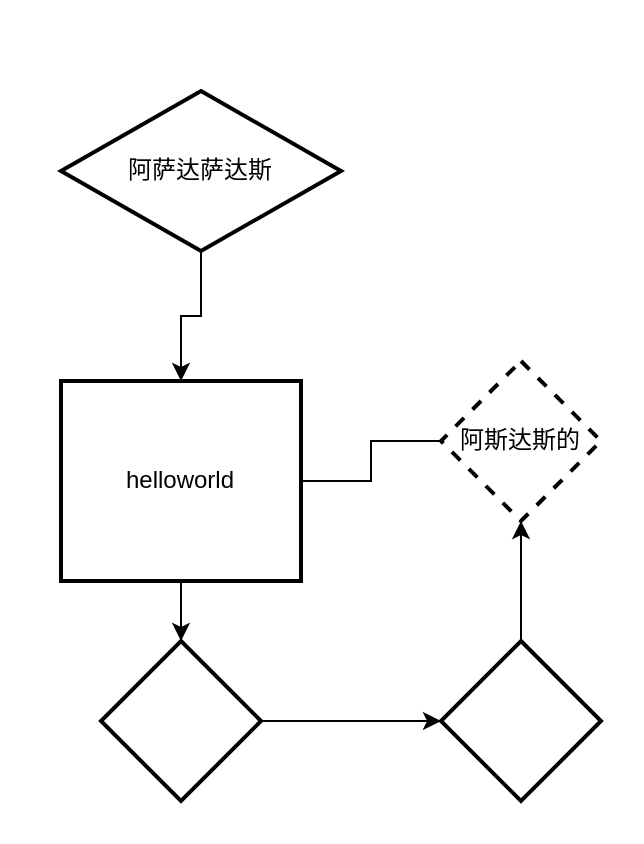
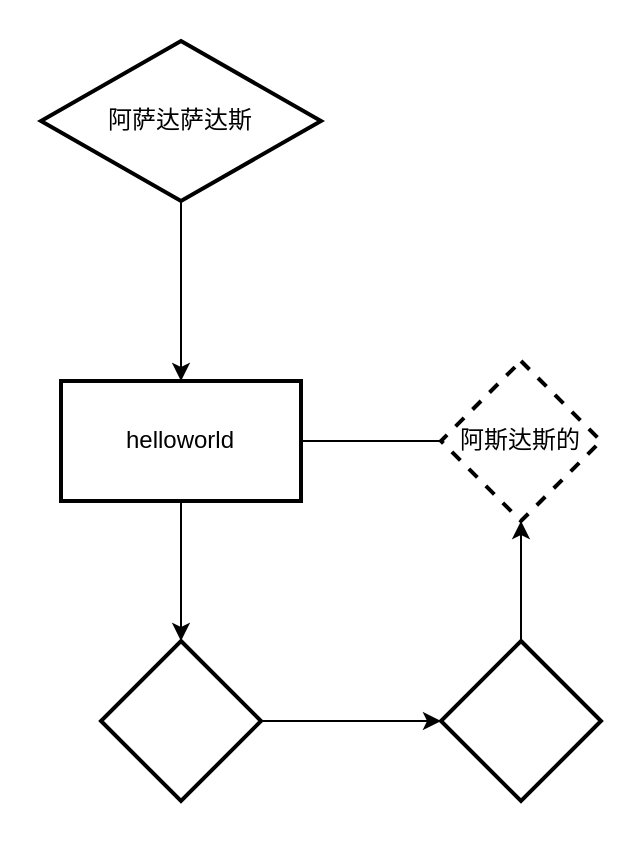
  <mxCell id="0" />
  <mxCell id="1" parent="0" />
  <mxCell id="2" value="" style="edgeStyle=orthogonalEdgeStyle;rounded=0;orthogonalLoop=1;jettySize=auto;html=1;" parent="1" source="3" target="5" edge="1"><mxGeometry relative="1" as="geometry" /></mxCell>
- <mxCell id="3" value="阿萨达萨达斯" style="strokeWidth=2;html=1;shape=mxgraph.flowchart.decision;whiteSpace=wrap;" parent="1" vertex="1"><mxGeometry x="30" y="45" width="140" height="80" as="geometry" /></mxCell>
+ <mxCell id="3" value="阿萨达萨达斯" style="strokeWidth=2;html=1;shape=mxgraph.flowchart.decision;whiteSpace=wrap;" parent="1" vertex="1"><mxGeometry x="20" y="20" width="140" height="80" as="geometry" /></mxCell>
  <mxCell id="4" value="" style="edgeStyle=orthogonalEdgeStyle;rounded=0;orthogonalLoop=1;jettySize=auto;html=1;" parent="1" source="5" target="7" edge="1"><mxGeometry relative="1" as="geometry" /></mxCell>
- <mxCell id="5" value="helloworld" style="whiteSpace=wrap;html=1;strokeWidth=2;" parent="1" vertex="1"><mxGeometry x="30" y="190" width="120" height="100" as="geometry" /></mxCell>
+ <mxCell id="5" value="helloworld" style="whiteSpace=wrap;html=1;strokeWidth=2;" parent="1" vertex="1"><mxGeometry x="30" y="190" width="120" height="60" as="geometry" /></mxCell>
  <mxCell id="6" value="" style="edgeStyle=orthogonalEdgeStyle;rounded=0;orthogonalLoop=1;jettySize=auto;html=1;" parent="1" source="7" target="9" edge="1"><mxGeometry relative="1" as="geometry" /></mxCell>
  <mxCell id="7" value="" style="rhombus;whiteSpace=wrap;html=1;strokeWidth=2;" parent="1" vertex="1"><mxGeometry x="50" y="320" width="80" height="80" as="geometry" /></mxCell>
  <mxCell id="8" value="" style="edgeStyle=orthogonalEdgeStyle;rounded=0;orthogonalLoop=1;jettySize=auto;html=1;" parent="1" source="9" target="11" edge="1"><mxGeometry relative="1" as="geometry" /></mxCell>
  <mxCell id="9" value="" style="rhombus;whiteSpace=wrap;html=1;strokeWidth=2;" parent="1" vertex="1"><mxGeometry x="220" y="320" width="80" height="80" as="geometry" /></mxCell>
  <mxCell id="10" value="" style="edgeStyle=orthogonalEdgeStyle;rounded=0;orthogonalLoop=1;jettySize=auto;html=1;endArrow=none;" parent="1" source="11" target="5" edge="1"><mxGeometry relative="1" as="geometry" /></mxCell>
  <mxCell id="11" value="阿斯达斯的" style="rhombus;whiteSpace=wrap;html=1;strokeWidth=2;dashed=1;" parent="1" vertex="1"><mxGeometry x="220" y="180" width="80" height="80" as="geometry" /></mxCell>
